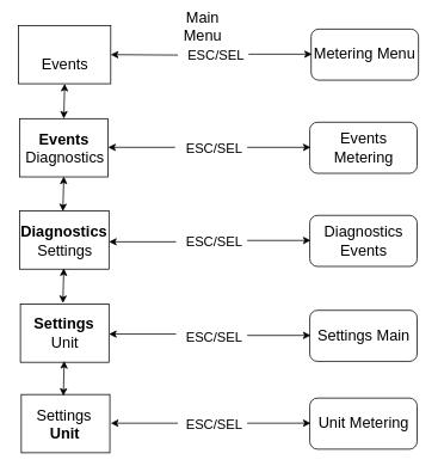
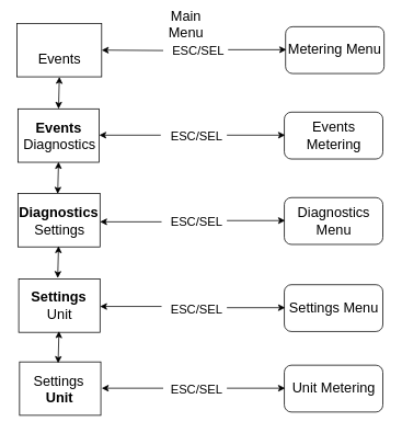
  <mxCell id="0" />
  <mxCell id="1" parent="0" />
  <mxCell id="2" value="" style="rounded=0;whiteSpace=wrap;html=1;" vertex="1" parent="1"><mxGeometry x="20" y="28" width="103" height="65" as="geometry" /></mxCell>
  <mxCell id="3" value="Events" style="text;html=1;strokeColor=none;fillColor=none;align=center;verticalAlign=middle;whiteSpace=wrap;rounded=0;fontSize=17;" vertex="1" parent="1"><mxGeometry x="51" y="63" width="42" height="20" as="geometry" /></mxCell>
  <mxCell id="4" value="" style="rounded=0;whiteSpace=wrap;html=1;" vertex="1" parent="1"><mxGeometry x="21" y="132" width="99" height="65" as="geometry" /></mxCell>
  <mxCell id="5" value="Events" style="text;html=1;strokeColor=none;fillColor=none;align=center;verticalAlign=middle;whiteSpace=wrap;rounded=0;fontStyle=1;fontSize=17;" vertex="1" parent="1"><mxGeometry x="50.5" y="146" width="40" height="20" as="geometry" /></mxCell>
  <mxCell id="6" value="Diagnostics" style="text;html=1;strokeColor=none;fillColor=none;align=center;verticalAlign=middle;whiteSpace=wrap;rounded=0;fontSize=17;" vertex="1" parent="1"><mxGeometry x="51" y="167" width="42" height="20" as="geometry" /></mxCell>
  <mxCell id="7" value="" style="rounded=0;whiteSpace=wrap;html=1;" vertex="1" parent="1"><mxGeometry x="21" y="235" width="100" height="65" as="geometry" /></mxCell>
  <mxCell id="8" value="Diagnostics" style="text;html=1;strokeColor=none;fillColor=none;align=center;verticalAlign=middle;whiteSpace=wrap;rounded=0;fontStyle=1;fontSize=17;" vertex="1" parent="1"><mxGeometry x="50.5" y="249" width="40" height="20" as="geometry" /></mxCell>
  <mxCell id="9" value="Settings" style="text;html=1;strokeColor=none;fillColor=none;align=center;verticalAlign=middle;whiteSpace=wrap;rounded=0;fontSize=17;" vertex="1" parent="1"><mxGeometry x="51" y="270" width="42" height="20" as="geometry" /></mxCell>
  <mxCell id="10" value="" style="rounded=0;whiteSpace=wrap;html=1;" vertex="1" parent="1"><mxGeometry x="22" y="339" width="99" height="65" as="geometry" /></mxCell>
  <mxCell id="11" value="Settings" style="text;html=1;strokeColor=none;fillColor=none;align=center;verticalAlign=middle;whiteSpace=wrap;rounded=0;fontStyle=1;fontSize=17;" vertex="1" parent="1"><mxGeometry x="50.5" y="352" width="40" height="20" as="geometry" /></mxCell>
  <mxCell id="12" value="Unit" style="text;html=1;strokeColor=none;fillColor=none;align=center;verticalAlign=middle;whiteSpace=wrap;rounded=0;fontSize=17;" vertex="1" parent="1"><mxGeometry x="51" y="373" width="42" height="20" as="geometry" /></mxCell>
  <mxCell id="13" value="" style="rounded=0;whiteSpace=wrap;html=1;" vertex="1" parent="1"><mxGeometry x="23" y="440" width="99" height="65" as="geometry" /></mxCell>
  <mxCell id="14" value="Settings" style="text;html=1;strokeColor=none;fillColor=none;align=center;verticalAlign=middle;whiteSpace=wrap;rounded=0;fontStyle=0;fontSize=17;" vertex="1" parent="1"><mxGeometry x="50.5" y="454" width="40" height="20" as="geometry" /></mxCell>
  <mxCell id="15" value="Unit" style="text;html=1;strokeColor=none;fillColor=none;align=center;verticalAlign=middle;whiteSpace=wrap;rounded=0;fontSize=17;fontStyle=1" vertex="1" parent="1"><mxGeometry x="51" y="475" width="42" height="20" as="geometry" /></mxCell>
  <mxCell id="16" value="" style="endArrow=classic;html=1;fontSize=17;entryX=1;entryY=0.5;entryDx=0;entryDy=0;" edge="1" parent="1" target="2"><mxGeometry width="50" height="50" relative="1" as="geometry"><mxPoint x="198" y="61" as="sourcePoint" /><mxPoint x="238" y="68" as="targetPoint" /></mxGeometry></mxCell>
  <mxCell id="17" value="" style="endArrow=classic;html=1;fontSize=17;entryX=1;entryY=0.5;entryDx=0;entryDy=0;" edge="1" parent="1"><mxGeometry width="50" height="50" relative="1" as="geometry"><mxPoint x="195" y="164" as="sourcePoint" /><mxPoint x="120" y="164" as="targetPoint" /></mxGeometry></mxCell>
  <mxCell id="18" value="" style="endArrow=classic;html=1;fontSize=17;entryX=1;entryY=0.5;entryDx=0;entryDy=0;" edge="1" parent="1"><mxGeometry width="50" height="50" relative="1" as="geometry"><mxPoint x="196" y="269.5" as="sourcePoint" /><mxPoint x="121" y="269.5" as="targetPoint" /></mxGeometry></mxCell>
  <mxCell id="19" value="" style="endArrow=classic;html=1;fontSize=17;entryX=1;entryY=0.5;entryDx=0;entryDy=0;" edge="1" parent="1"><mxGeometry width="50" height="50" relative="1" as="geometry"><mxPoint x="196" y="372.5" as="sourcePoint" /><mxPoint x="121" y="372.5" as="targetPoint" /></mxGeometry></mxCell>
  <mxCell id="20" value="" style="endArrow=classic;html=1;fontSize=17;entryX=1;entryY=0.5;entryDx=0;entryDy=0;" edge="1" parent="1"><mxGeometry width="50" height="50" relative="1" as="geometry"><mxPoint x="198" y="472" as="sourcePoint" /><mxPoint x="123" y="472" as="targetPoint" /></mxGeometry></mxCell>
  <mxCell id="21" value="Metering Menu" style="rounded=1;whiteSpace=wrap;html=1;fontSize=17;" vertex="1" parent="1"><mxGeometry x="347" y="32" width="120" height="57" as="geometry" /></mxCell>
  <mxCell id="22" value="&lt;font style=&quot;font-size: 15px&quot;&gt;ESC/SEL&lt;/font&gt;" style="text;html=1;strokeColor=none;fillColor=none;align=center;verticalAlign=middle;whiteSpace=wrap;rounded=0;" vertex="1" parent="1"><mxGeometry x="220.5" y="51" width="40" height="20" as="geometry" /></mxCell>
  <mxCell id="23" value="" style="endArrow=classic;html=1;fontSize=17;entryX=0;entryY=0.5;entryDx=0;entryDy=0;" edge="1" parent="1"><mxGeometry width="50" height="50" relative="1" as="geometry"><mxPoint x="277" y="60" as="sourcePoint" /><mxPoint x="348" y="60" as="targetPoint" /></mxGeometry></mxCell>
  <mxCell id="24" value="Main Menu" style="text;html=1;strokeColor=none;fillColor=none;align=center;verticalAlign=middle;whiteSpace=wrap;rounded=0;fontSize=17;" vertex="1" parent="1"><mxGeometry x="189" y="20" width="74" height="20" as="geometry" /></mxCell>
  <mxCell id="25" value="Events Metering" style="rounded=1;whiteSpace=wrap;html=1;fontSize=17;" vertex="1" parent="1"><mxGeometry x="345.5" y="136" width="120" height="57" as="geometry" /></mxCell>
  <mxCell id="26" value="&lt;font style=&quot;font-size: 15px&quot;&gt;ESC/SEL&lt;/font&gt;" style="text;html=1;strokeColor=none;fillColor=none;align=center;verticalAlign=middle;whiteSpace=wrap;rounded=0;" vertex="1" parent="1"><mxGeometry x="219" y="155" width="40" height="20" as="geometry" /></mxCell>
  <mxCell id="27" value="" style="endArrow=classic;html=1;fontSize=17;entryX=0;entryY=0.5;entryDx=0;entryDy=0;" edge="1" parent="1"><mxGeometry width="50" height="50" relative="1" as="geometry"><mxPoint x="275.5" y="164" as="sourcePoint" /><mxPoint x="346.5" y="164" as="targetPoint" /></mxGeometry></mxCell>
- <mxCell id="28" value="Diagnostics Events" style="rounded=1;whiteSpace=wrap;html=1;fontSize=17;" vertex="1" parent="1"><mxGeometry x="345.5" y="240" width="120" height="57" as="geometry" /></mxCell>
+ <mxCell id="28" value="Diagnostics Menu" style="rounded=1;whiteSpace=wrap;html=1;fontSize=17;" vertex="1" parent="1"><mxGeometry x="345.5" y="240" width="120" height="57" as="geometry" /></mxCell>
  <mxCell id="29" value="&lt;font style=&quot;font-size: 15px&quot;&gt;ESC/SEL&lt;/font&gt;" style="text;html=1;strokeColor=none;fillColor=none;align=center;verticalAlign=middle;whiteSpace=wrap;rounded=0;" vertex="1" parent="1"><mxGeometry x="219" y="259" width="40" height="20" as="geometry" /></mxCell>
  <mxCell id="30" value="" style="endArrow=classic;html=1;fontSize=17;entryX=0;entryY=0.5;entryDx=0;entryDy=0;" edge="1" parent="1"><mxGeometry width="50" height="50" relative="1" as="geometry"><mxPoint x="275.5" y="268" as="sourcePoint" /><mxPoint x="346.5" y="268" as="targetPoint" /></mxGeometry></mxCell>
- <mxCell id="31" value="Settings Main" style="rounded=1;whiteSpace=wrap;html=1;fontSize=17;" vertex="1" parent="1"><mxGeometry x="345.5" y="346" width="120" height="57" as="geometry" /></mxCell>
+ <mxCell id="31" value="Settings Menu" style="rounded=1;whiteSpace=wrap;html=1;fontSize=17;" vertex="1" parent="1"><mxGeometry x="345.5" y="346" width="120" height="57" as="geometry" /></mxCell>
  <mxCell id="32" value="&lt;font style=&quot;font-size: 15px&quot;&gt;ESC/SEL&lt;/font&gt;" style="text;html=1;strokeColor=none;fillColor=none;align=center;verticalAlign=middle;whiteSpace=wrap;rounded=0;" vertex="1" parent="1"><mxGeometry x="219" y="365" width="40" height="20" as="geometry" /></mxCell>
  <mxCell id="33" value="" style="endArrow=classic;html=1;fontSize=17;entryX=0;entryY=0.5;entryDx=0;entryDy=0;" edge="1" parent="1"><mxGeometry width="50" height="50" relative="1" as="geometry"><mxPoint x="275.5" y="374" as="sourcePoint" /><mxPoint x="346.5" y="374" as="targetPoint" /></mxGeometry></mxCell>
  <mxCell id="34" value="Unit Metering" style="rounded=1;whiteSpace=wrap;html=1;fontSize=17;" vertex="1" parent="1"><mxGeometry x="345.5" y="444" width="120" height="57" as="geometry" /></mxCell>
  <mxCell id="35" value="&lt;font style=&quot;font-size: 15px&quot;&gt;ESC/SEL&lt;/font&gt;" style="text;html=1;strokeColor=none;fillColor=none;align=center;verticalAlign=middle;whiteSpace=wrap;rounded=0;" vertex="1" parent="1"><mxGeometry x="219" y="463" width="40" height="20" as="geometry" /></mxCell>
  <mxCell id="36" value="" style="endArrow=classic;html=1;fontSize=17;entryX=0;entryY=0.5;entryDx=0;entryDy=0;" edge="1" parent="1"><mxGeometry width="50" height="50" relative="1" as="geometry"><mxPoint x="275.5" y="472" as="sourcePoint" /><mxPoint x="346.5" y="472" as="targetPoint" /></mxGeometry></mxCell>
  <mxCell id="37" value="" style="endArrow=classic;startArrow=classic;html=1;fontSize=17;entryX=0.5;entryY=1;entryDx=0;entryDy=0;exitX=0.5;exitY=0;exitDx=0;exitDy=0;" edge="1" parent="1" source="4" target="2"><mxGeometry width="50" height="50" relative="1" as="geometry"><mxPoint x="-132" y="162" as="sourcePoint" /><mxPoint x="-82" y="112" as="targetPoint" /></mxGeometry></mxCell>
  <mxCell id="38" value="" style="endArrow=classic;startArrow=classic;html=1;fontSize=17;entryX=0.5;entryY=1;entryDx=0;entryDy=0;exitX=0.5;exitY=0;exitDx=0;exitDy=0;" edge="1" parent="1"><mxGeometry width="50" height="50" relative="1" as="geometry"><mxPoint x="69.5" y="235.5" as="sourcePoint" /><mxPoint x="70.5" y="196.5" as="targetPoint" /></mxGeometry></mxCell>
  <mxCell id="39" value="" style="endArrow=classic;startArrow=classic;html=1;fontSize=17;entryX=0.5;entryY=1;entryDx=0;entryDy=0;exitX=0.5;exitY=0;exitDx=0;exitDy=0;" edge="1" parent="1"><mxGeometry width="50" height="50" relative="1" as="geometry"><mxPoint x="69.5" y="338" as="sourcePoint" /><mxPoint x="70.5" y="299" as="targetPoint" /></mxGeometry></mxCell>
  <mxCell id="40" value="" style="endArrow=classic;startArrow=classic;html=1;fontSize=17;entryX=0.5;entryY=1;entryDx=0;entryDy=0;exitX=0.5;exitY=0;exitDx=0;exitDy=0;" edge="1" parent="1"><mxGeometry width="50" height="50" relative="1" as="geometry"><mxPoint x="70" y="441.5" as="sourcePoint" /><mxPoint x="71" y="402.5" as="targetPoint" /></mxGeometry></mxCell>
